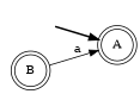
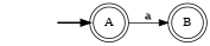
  digraph {
    rankdir=LR
    node [shape=doublecircle]
    fake [style=invisible shape=""]
    A [root=true]
    B
    fake -> A [style=bold]
-   B -> A [label=a]
+   A -> B [label=a]
  }
